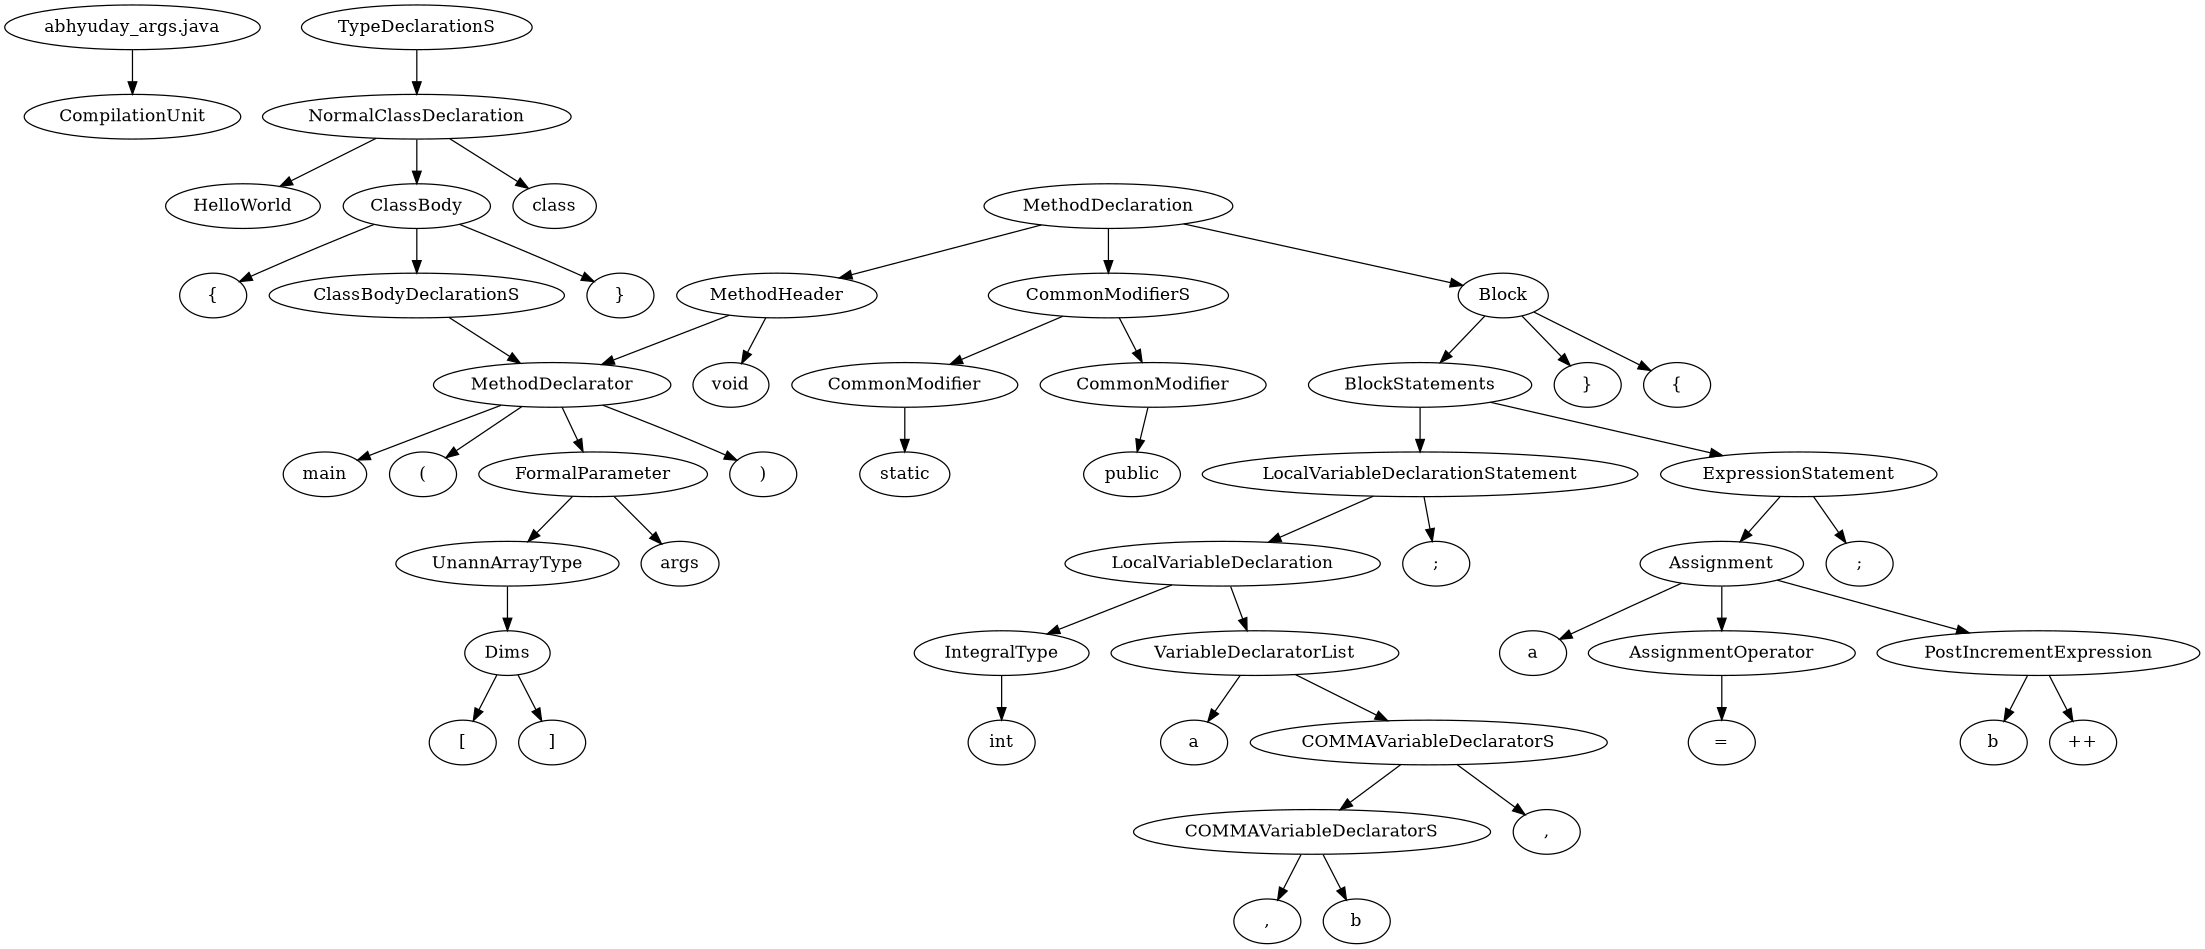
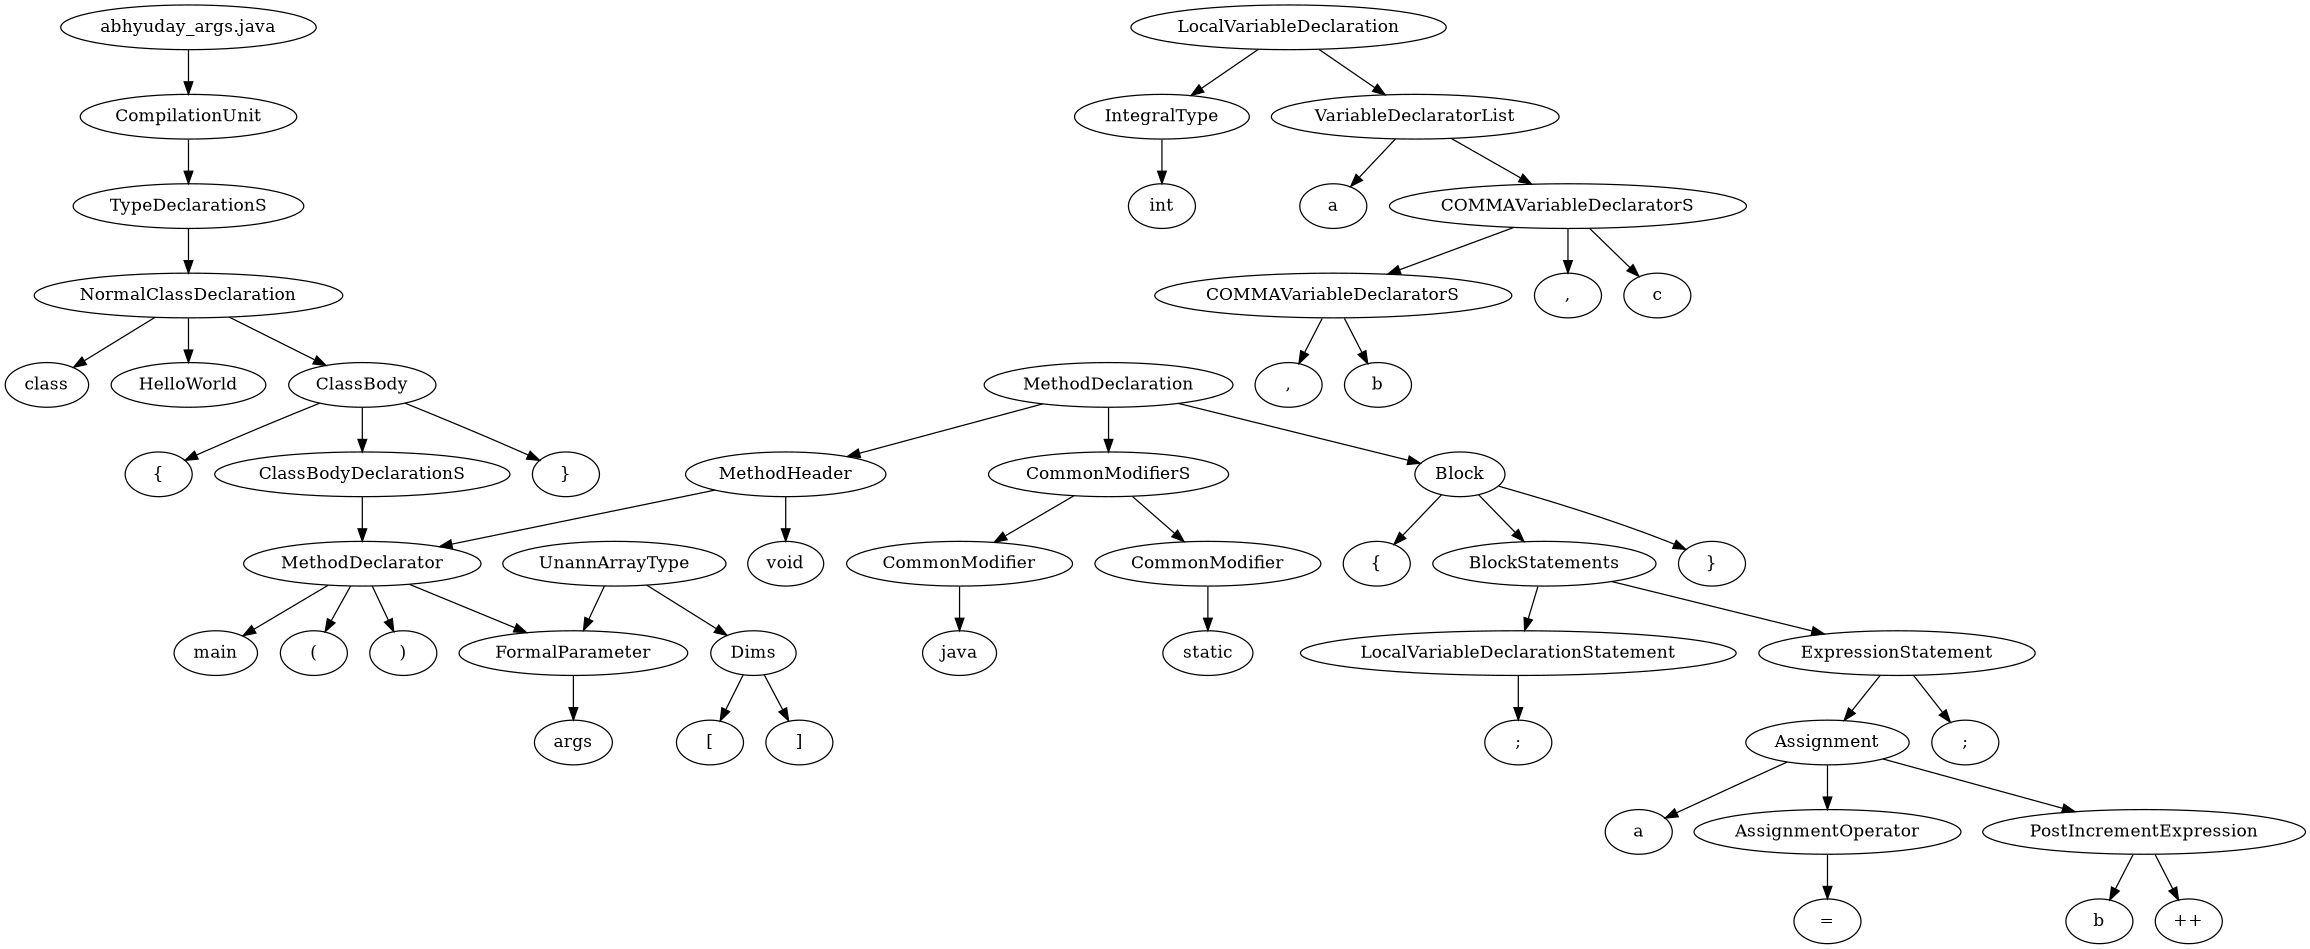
  digraph {
    n1 [label=CompilationUnit]
    n2 [label=TypeDeclarationS]
    n3 [label=NormalClassDeclaration]
    n4 [label="abhyuday_args.java"]
    n5 [label=class]
    n6 [label=HelloWorld]
    n7 [label=ClassBody]
    n8 [label="{"]
    n9 [label=ClassBodyDeclarationS]
    n10 [label="}"]
    n11 [label=MethodDeclarator]
    n12 [label=MethodDeclaration]
    n13 [label=CommonModifierS]
    n14 [label=MethodHeader]
    n15 [label=Block]
    n16 [label=CommonModifier]
    n17 [label=CommonModifier]
    n18 [label=void]
    n19 [label="{"]
    n20 [label=BlockStatements]
    n21 [label="}"]
-   n22 [label=public]
+   n22 [label=java]
    n23 [label=static]
    n24 [label=main]
    n25 [label="("]
    n26 [label=FormalParameter]
    n27 [label=")"]
    n28 [label=UnannArrayType]
    n29 [label=args]
    n30 [label=Dims]
    n31 [label="["]
    n32 [label="]"]
    n33 [label=LocalVariableDeclarationStatement]
    n34 [label=ExpressionStatement]
    n35 [label=LocalVariableDeclaration]
    n36 [label=";"]
    n37 [label=Assignment]
    n38 [label=";"]
    n39 [label=IntegralType]
    n40 [label=VariableDeclaratorList]
    n41 [label=int]
    n42 [label=a]
    n43 [label=COMMAVariableDeclaratorS]
    n44 [label=COMMAVariableDeclaratorS]
    n45 [label=","]
+   n46 [label=c]
    n47 [label=","]
    n48 [label=b]
    n49 [label=a]
    n50 [label=AssignmentOperator]
    n51 [label=PostIncrementExpression]
    n52 [label="="]
    n53 [label=b]
    n54 [label="++"]
+   n1 -> n2
    n2 -> n3
    n3 -> n5
    n3 -> n6
    n3 -> n7
    n4 -> n1
    n7 -> n8
    n7 -> n9
    n7 -> n10
    n9 -> n11
    n11 -> n24
    n11 -> n25
    n11 -> n26
    n11 -> n27
    n12 -> n13
    n12 -> n14
    n12 -> n15
    n13 -> n16
    n13 -> n17
    n14 -> n11
    n14 -> n18
    n15 -> n19
    n15 -> n20
    n15 -> n21
    n16 -> n22
    n17 -> n23
    n20 -> n33
    n20 -> n34
-   n26 -> n28
+   n28 -> n26
    n26 -> n29
    n28 -> n30
    n30 -> n31
    n30 -> n32
-   n33 -> n35
    n33 -> n36
    n34 -> n37
    n34 -> n38
    n35 -> n39
    n35 -> n40
    n37 -> n49
    n37 -> n50
    n37 -> n51
    n39 -> n41
    n40 -> n42
    n40 -> n43
    n43 -> n44
    n43 -> n45
+   n43 -> n46
    n44 -> n47
    n44 -> n48
    n50 -> n52
    n51 -> n53
    n51 -> n54
  }
